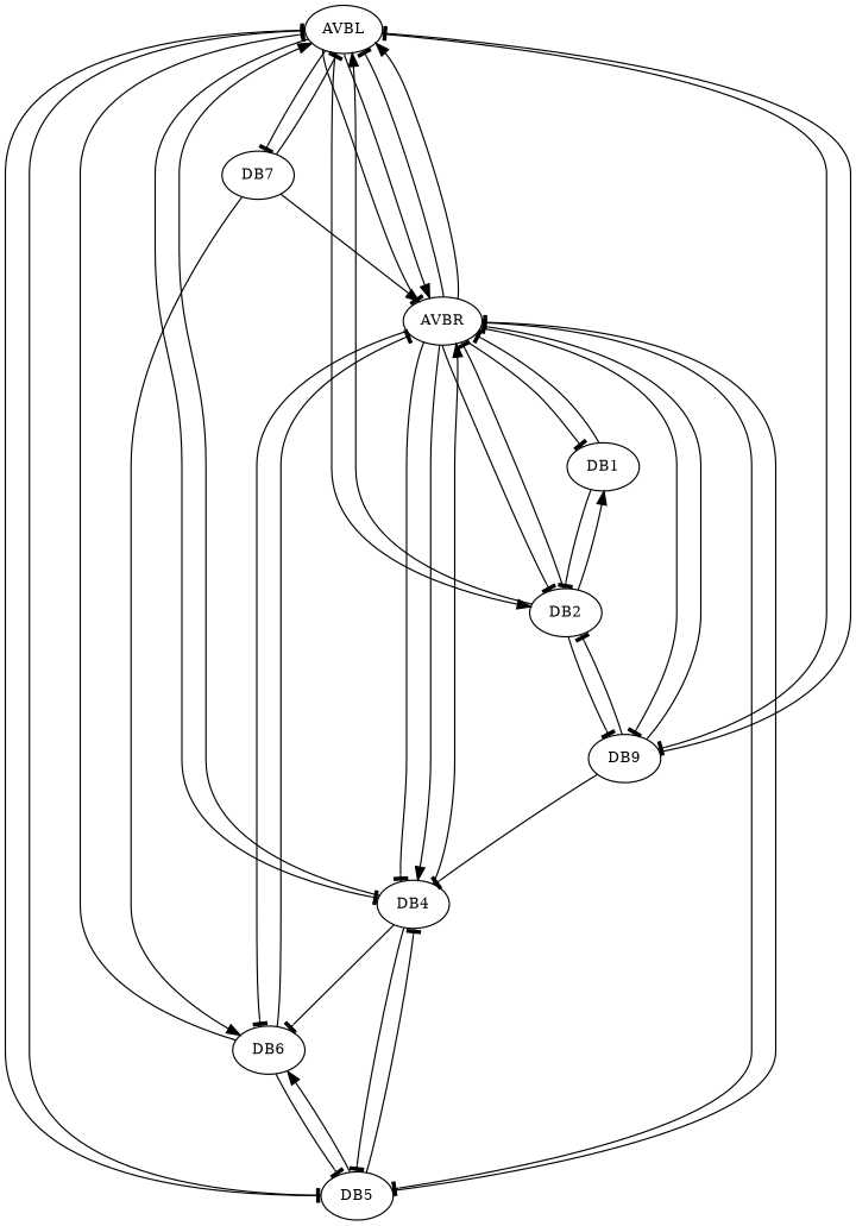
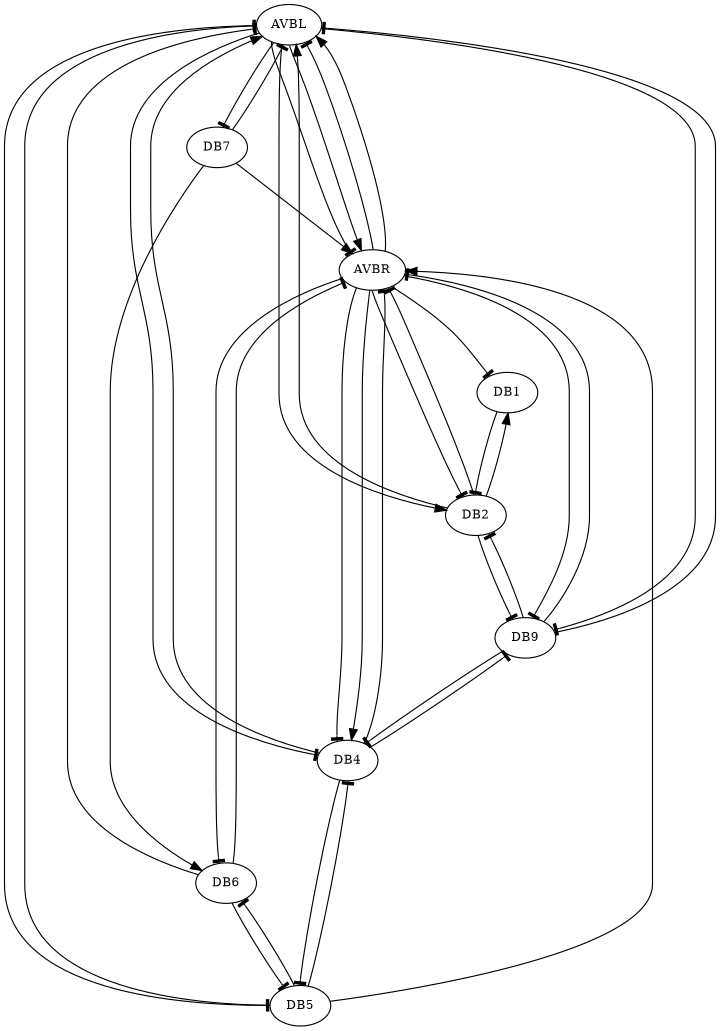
  digraph {
    fontname="DejaVu Serif"
    fontsize=12
    splines=true
    node [fontname="DejaVu Serif" fontsize=11]
    edge [arrowhead=tee fontname="DejaVu Serif" minlen=2]
    AVBL
    AVBR
    DB2
    n4 [label=DB9]
    DB4
    DB5
    DB7
    DB6
    DB1
    AVBL -> AVBR
    AVBL -> AVBR [arrowhead=""]
    AVBL -> DB2 [arrowhead=normal]
    AVBL -> n4
    AVBL -> DB4
    AVBL -> DB5
    AVBL -> DB7
    AVBR -> AVBL
    AVBR -> AVBL [arrowhead=""]
    AVBR -> DB2
    AVBR -> n4
    AVBR -> DB4
    AVBR -> DB4 [arrowhead=""]
-   AVBR -> DB5
    AVBR -> DB6
    AVBR -> DB1
    DB2 -> AVBL [arrowhead=normal]
    DB2 -> AVBR
    DB2 -> n4
    DB2 -> DB1 [arrowhead=normal]
    n4 -> AVBL
    n4 -> AVBR
    n4 -> DB2
    n4 -> DB4
    DB4 -> AVBL [arrowhead=normal]
-   DB4 -> AVBR [arrowhead=normal]
-   DB4 -> DB6
+   DB4 -> AVBR
+   DB4 -> n4
    DB4 -> DB5
    DB5 -> AVBL
-   DB5 -> AVBR
+   DB5 -> AVBR [arrowhead=normal]
    DB5 -> DB4
-   DB5 -> DB6 [arrowhead=normal]
+   DB5 -> DB6
    DB7 -> AVBL
    DB7 -> AVBR [arrowhead=normal]
    DB7 -> DB6 [arrowhead=normal]
    DB6 -> AVBL
    DB6 -> AVBR
    DB6 -> DB5
-   DB1 -> AVBR
    DB1 -> DB2
  }
